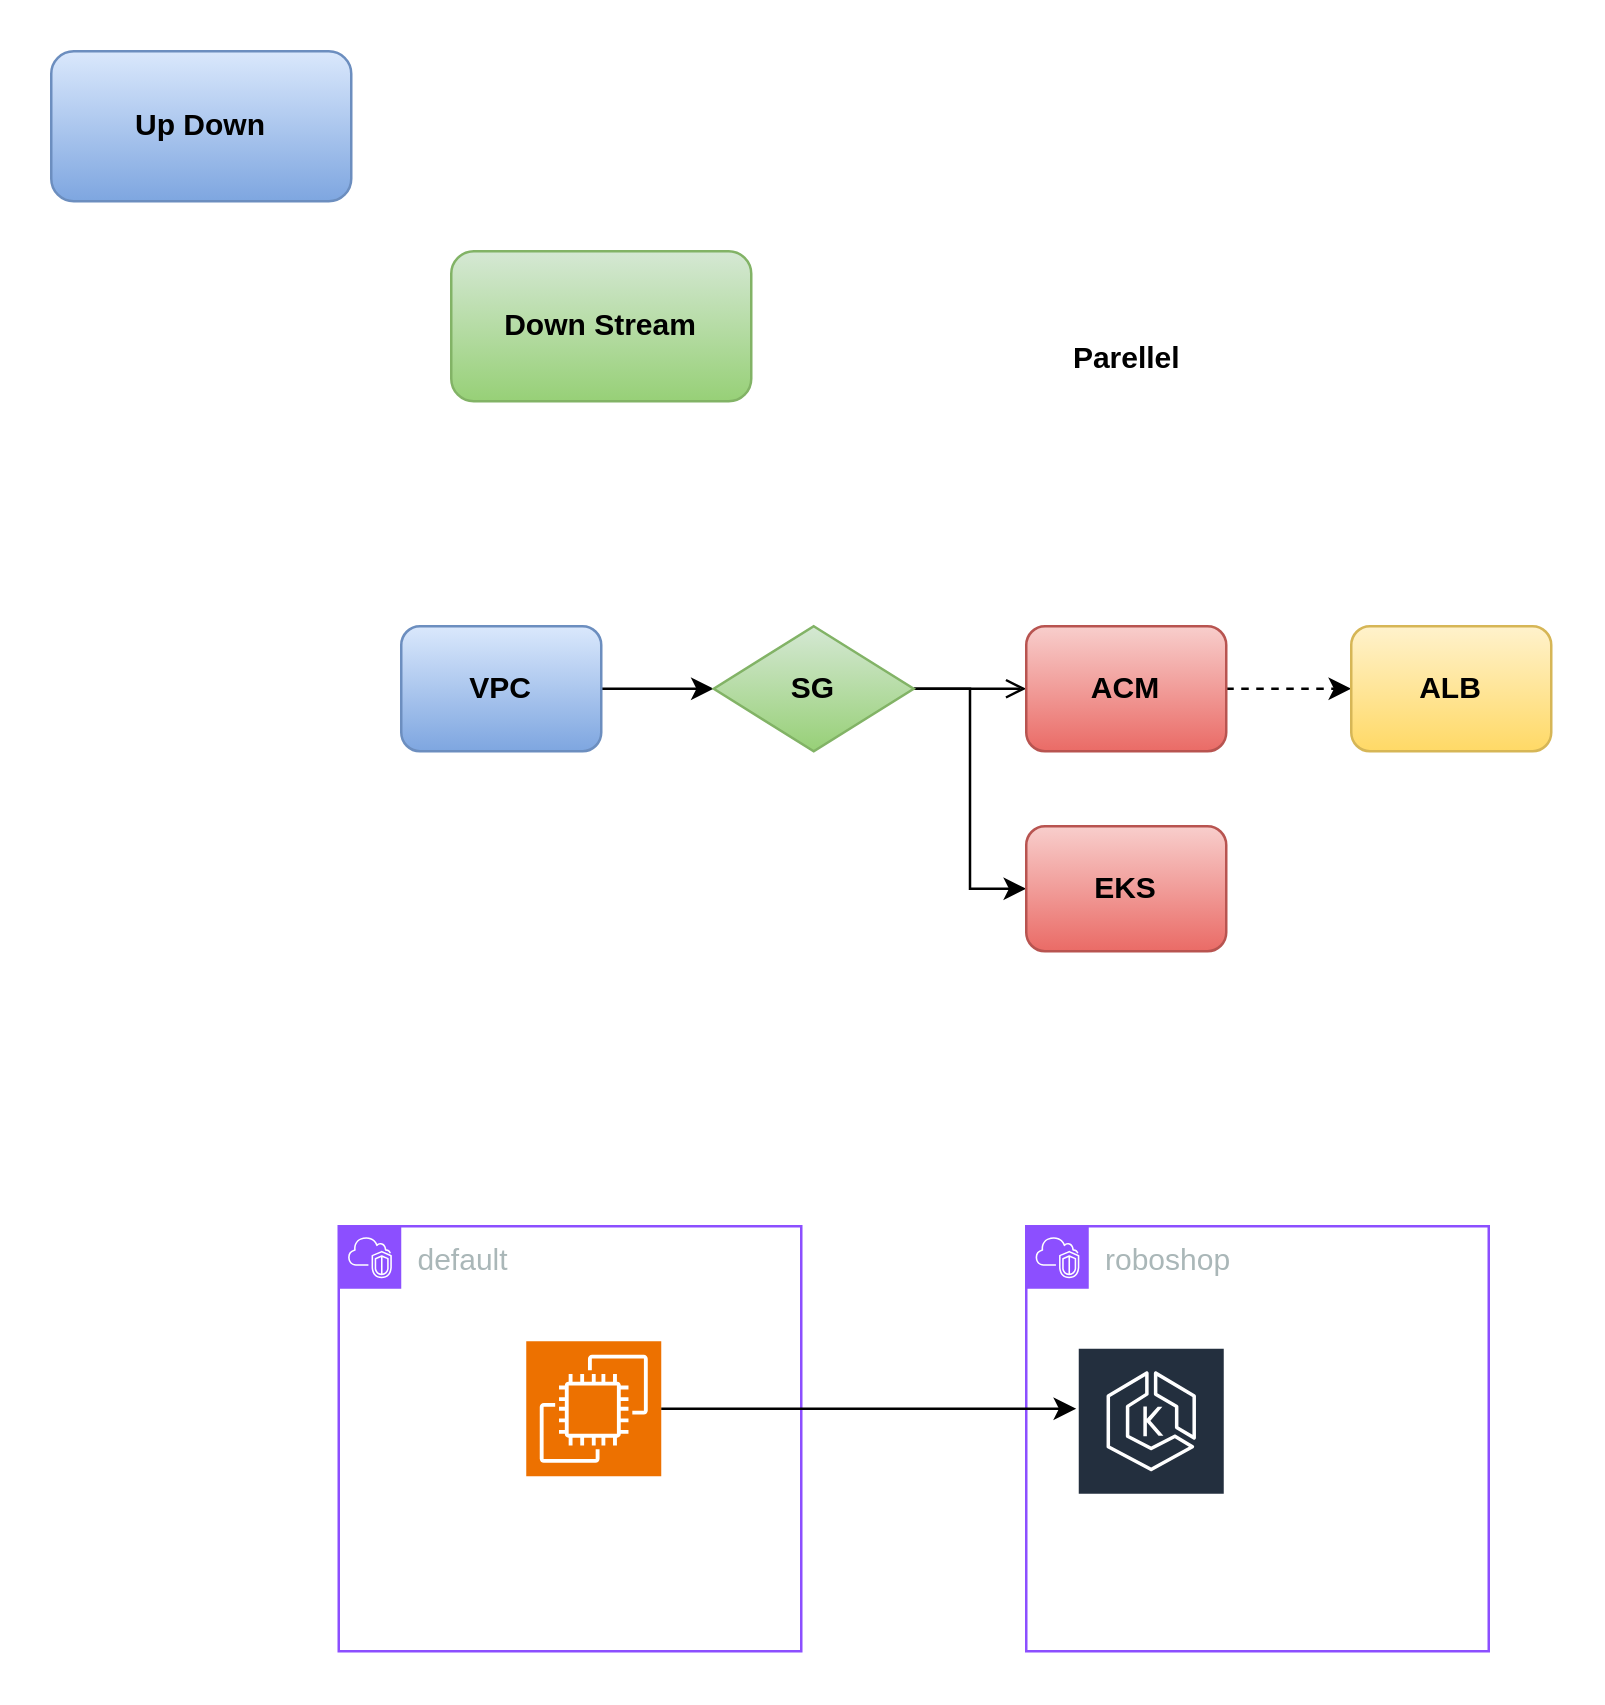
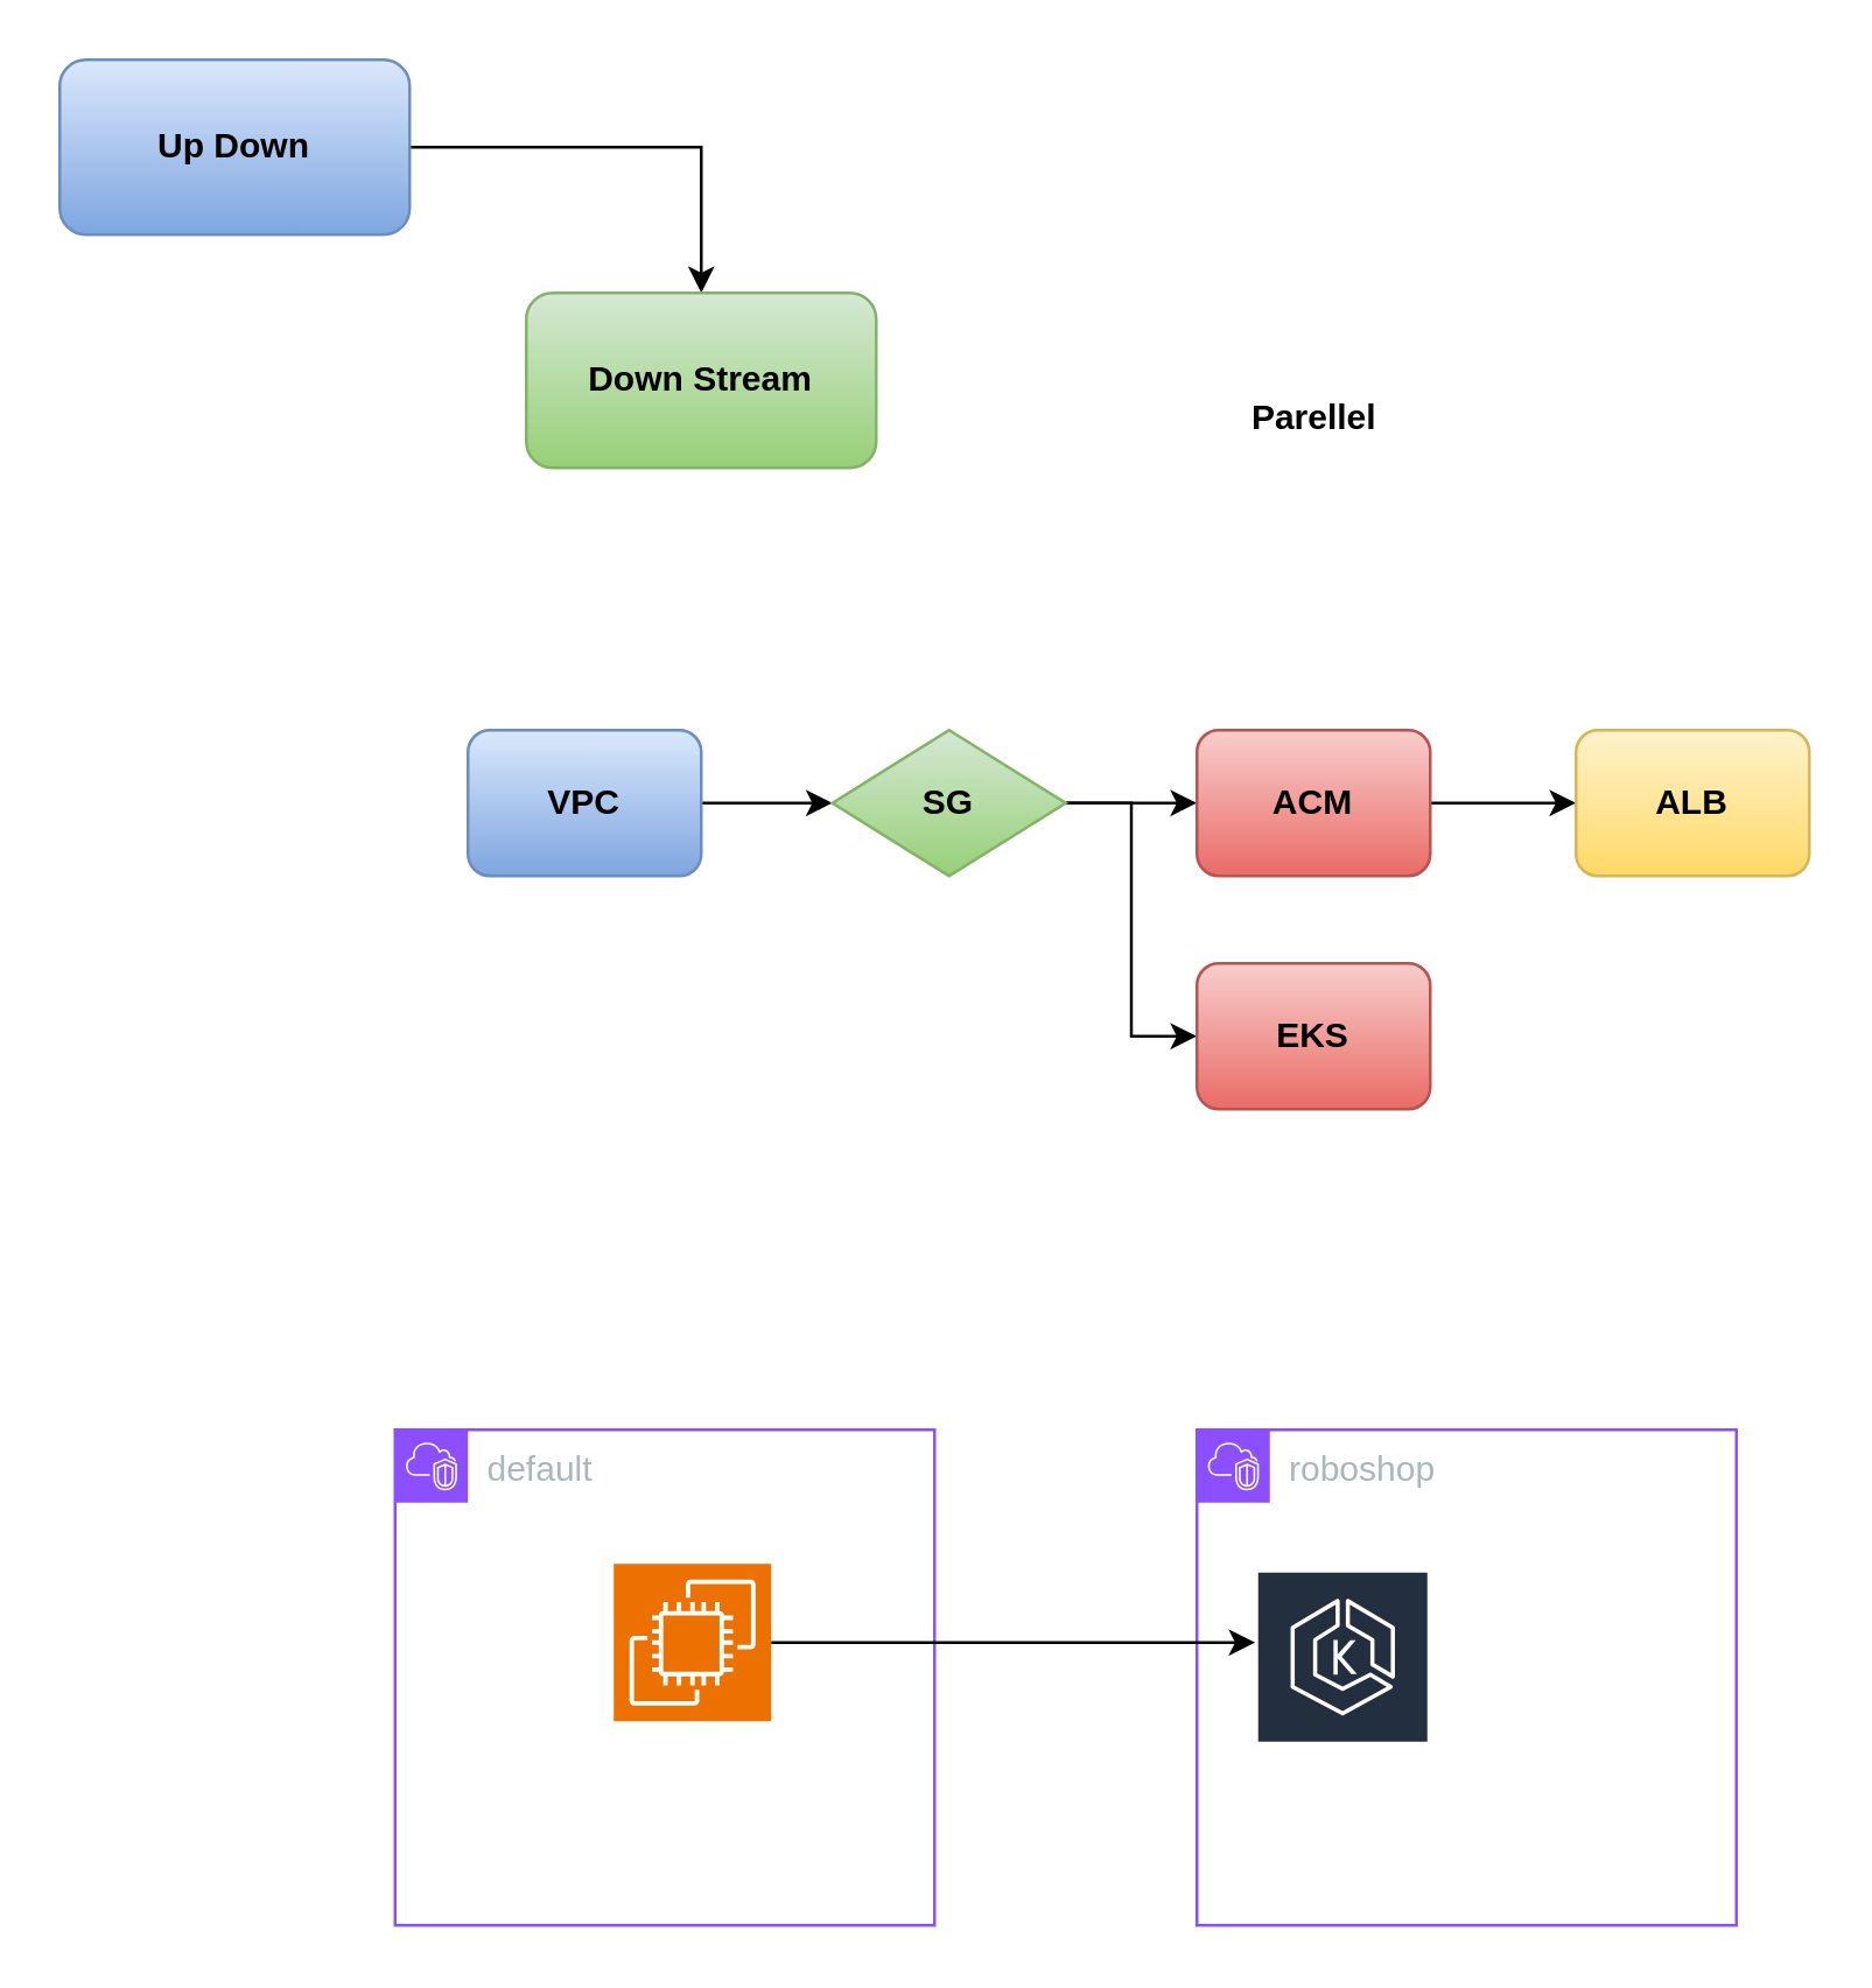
  <mxCell id="0" />
  <mxCell id="1" parent="0" />
+ <mxCell id="2" style="edgeStyle=orthogonalEdgeStyle;rounded=0;orthogonalLoop=1;jettySize=auto;html=1;entryX=0.5;entryY=0;entryDx=0;entryDy=0;" edge="1" parent="1" source="3" target="4"><mxGeometry relative="1" as="geometry" /></mxCell>
  <mxCell id="3" value="&lt;b&gt;Up Down&lt;/b&gt;" style="rounded=1;whiteSpace=wrap;html=1;fillColor=#dae8fc;gradientColor=#7ea6e0;strokeColor=#6c8ebf;" vertex="1" parent="1"><mxGeometry x="20" y="20" width="120" height="60" as="geometry" /></mxCell>
  <mxCell id="4" value="&lt;b&gt;Down Stream&lt;/b&gt;" style="rounded=1;whiteSpace=wrap;html=1;fillColor=#d5e8d4;gradientColor=#97d077;strokeColor=#82b366;" vertex="1" parent="1"><mxGeometry x="180" y="100" width="120" height="60" as="geometry" /></mxCell>
  <mxCell id="5" style="edgeStyle=orthogonalEdgeStyle;rounded=0;orthogonalLoop=1;jettySize=auto;html=1;entryX=0;entryY=0.5;entryDx=0;entryDy=0;" edge="1" parent="1" source="6" target="9"><mxGeometry relative="1" as="geometry" /></mxCell>
  <mxCell id="6" value="&lt;b&gt;VPC&lt;/b&gt;" style="rounded=1;whiteSpace=wrap;html=1;fillColor=#dae8fc;gradientColor=#7ea6e0;strokeColor=#6c8ebf;" vertex="1" parent="1"><mxGeometry x="160" y="250" width="80" height="50" as="geometry" /></mxCell>
- <mxCell id="7" style="edgeStyle=orthogonalEdgeStyle;rounded=0;orthogonalLoop=1;jettySize=auto;html=1;entryX=0;entryY=0.5;entryDx=0;entryDy=0;endArrow=open;" edge="1" parent="1" source="9" target="11"><mxGeometry relative="1" as="geometry" /></mxCell>
+ <mxCell id="7" style="edgeStyle=orthogonalEdgeStyle;rounded=0;orthogonalLoop=1;jettySize=auto;html=1;entryX=0;entryY=0.5;entryDx=0;entryDy=0;" edge="1" parent="1" source="9" target="11"><mxGeometry relative="1" as="geometry" /></mxCell>
  <mxCell id="8" style="edgeStyle=orthogonalEdgeStyle;rounded=0;orthogonalLoop=1;jettySize=auto;html=1;entryX=0;entryY=0.5;entryDx=0;entryDy=0;" edge="1" parent="1" source="9" target="12"><mxGeometry relative="1" as="geometry" /></mxCell>
  <mxCell id="9" value="&lt;b&gt;SG&lt;/b&gt;" style="rhombus;whiteSpace=wrap;html=1;fillColor=#d5e8d4;gradientColor=#97d077;strokeColor=#82b366;" vertex="1" parent="1"><mxGeometry x="285" y="250" width="80" height="50" as="geometry" /></mxCell>
- <mxCell id="10" style="edgeStyle=orthogonalEdgeStyle;rounded=0;orthogonalLoop=1;jettySize=auto;html=1;entryX=0;entryY=0.5;entryDx=0;entryDy=0;dashed=1;" edge="1" parent="1" source="11" target="13"><mxGeometry relative="1" as="geometry" /></mxCell>
+ <mxCell id="10" style="edgeStyle=orthogonalEdgeStyle;rounded=0;orthogonalLoop=1;jettySize=auto;html=1;entryX=0;entryY=0.5;entryDx=0;entryDy=0;" edge="1" parent="1" source="11" target="13"><mxGeometry relative="1" as="geometry" /></mxCell>
  <mxCell id="11" value="&lt;b&gt;ACM&lt;/b&gt;" style="rounded=1;whiteSpace=wrap;html=1;fillColor=#f8cecc;gradientColor=#ea6b66;strokeColor=#b85450;" vertex="1" parent="1"><mxGeometry x="410" y="250" width="80" height="50" as="geometry" /></mxCell>
  <mxCell id="12" value="&lt;b&gt;EKS&lt;/b&gt;" style="rounded=1;whiteSpace=wrap;html=1;fillColor=#f8cecc;gradientColor=#ea6b66;strokeColor=#b85450;" vertex="1" parent="1"><mxGeometry x="410" y="330" width="80" height="50" as="geometry" /></mxCell>
  <mxCell id="13" value="&lt;b&gt;ALB&lt;/b&gt;" style="rounded=1;whiteSpace=wrap;html=1;fillColor=#fff2cc;gradientColor=#ffd966;strokeColor=#d6b656;" vertex="1" parent="1"><mxGeometry x="540" y="250" width="80" height="50" as="geometry" /></mxCell>
  <mxCell id="14" value="&lt;b&gt;Parellel&lt;/b&gt;" style="text;html=1;align=center;verticalAlign=middle;resizable=0;points=[];autosize=1;strokeColor=none;fillColor=none;" vertex="1" parent="1"><mxGeometry x="415" y="128" width="70" height="30" as="geometry" /></mxCell>
  <mxCell id="15" value="default" style="points=[[0,0],[0.25,0],[0.5,0],[0.75,0],[1,0],[1,0.25],[1,0.5],[1,0.75],[1,1],[0.75,1],[0.5,1],[0.25,1],[0,1],[0,0.75],[0,0.5],[0,0.25]];outlineConnect=0;gradientColor=none;html=1;whiteSpace=wrap;fontSize=12;fontStyle=0;container=1;pointerEvents=0;collapsible=0;recursiveResize=0;shape=mxgraph.aws4.group;grIcon=mxgraph.aws4.group_vpc2;strokeColor=#8C4FFF;fillColor=none;verticalAlign=top;align=left;spacingLeft=30;fontColor=#AAB7B8;dashed=0;" vertex="1" parent="1"><mxGeometry x="135" y="490" width="185" height="170" as="geometry" /></mxCell>
  <mxCell id="16" value="" style="sketch=0;points=[[0,0,0],[0.25,0,0],[0.5,0,0],[0.75,0,0],[1,0,0],[0,1,0],[0.25,1,0],[0.5,1,0],[0.75,1,0],[1,1,0],[0,0.25,0],[0,0.5,0],[0,0.75,0],[1,0.25,0],[1,0.5,0],[1,0.75,0]];outlineConnect=0;fontColor=#232F3E;fillColor=#ED7100;strokeColor=#ffffff;dashed=0;verticalLabelPosition=bottom;verticalAlign=top;align=center;html=1;fontSize=12;fontStyle=0;aspect=fixed;shape=mxgraph.aws4.resourceIcon;resIcon=mxgraph.aws4.ec2;" vertex="1" parent="15"><mxGeometry x="75" y="46" width="54" height="54" as="geometry" /></mxCell>
  <mxCell id="17" value="roboshop" style="points=[[0,0],[0.25,0],[0.5,0],[0.75,0],[1,0],[1,0.25],[1,0.5],[1,0.75],[1,1],[0.75,1],[0.5,1],[0.25,1],[0,1],[0,0.75],[0,0.5],[0,0.25]];outlineConnect=0;gradientColor=none;html=1;whiteSpace=wrap;fontSize=12;fontStyle=0;container=1;pointerEvents=0;collapsible=0;recursiveResize=0;shape=mxgraph.aws4.group;grIcon=mxgraph.aws4.group_vpc2;strokeColor=#8C4FFF;fillColor=none;verticalAlign=top;align=left;spacingLeft=30;fontColor=#AAB7B8;dashed=0;" vertex="1" parent="1"><mxGeometry x="410" y="490" width="185" height="170" as="geometry" /></mxCell>
  <mxCell id="18" value="" style="sketch=0;outlineConnect=0;fontColor=#232F3E;gradientColor=none;strokeColor=#ffffff;fillColor=#232F3E;dashed=0;verticalLabelPosition=middle;verticalAlign=bottom;align=center;html=1;whiteSpace=wrap;fontSize=10;fontStyle=1;spacing=3;shape=mxgraph.aws4.productIcon;prIcon=mxgraph.aws4.eks;" vertex="1" parent="17"><mxGeometry x="20" y="48" width="60" height="50" as="geometry" /></mxCell>
  <mxCell id="19" style="edgeStyle=orthogonalEdgeStyle;rounded=0;orthogonalLoop=1;jettySize=auto;html=1;" edge="1" parent="1" source="16" target="18"><mxGeometry relative="1" as="geometry" /></mxCell>
